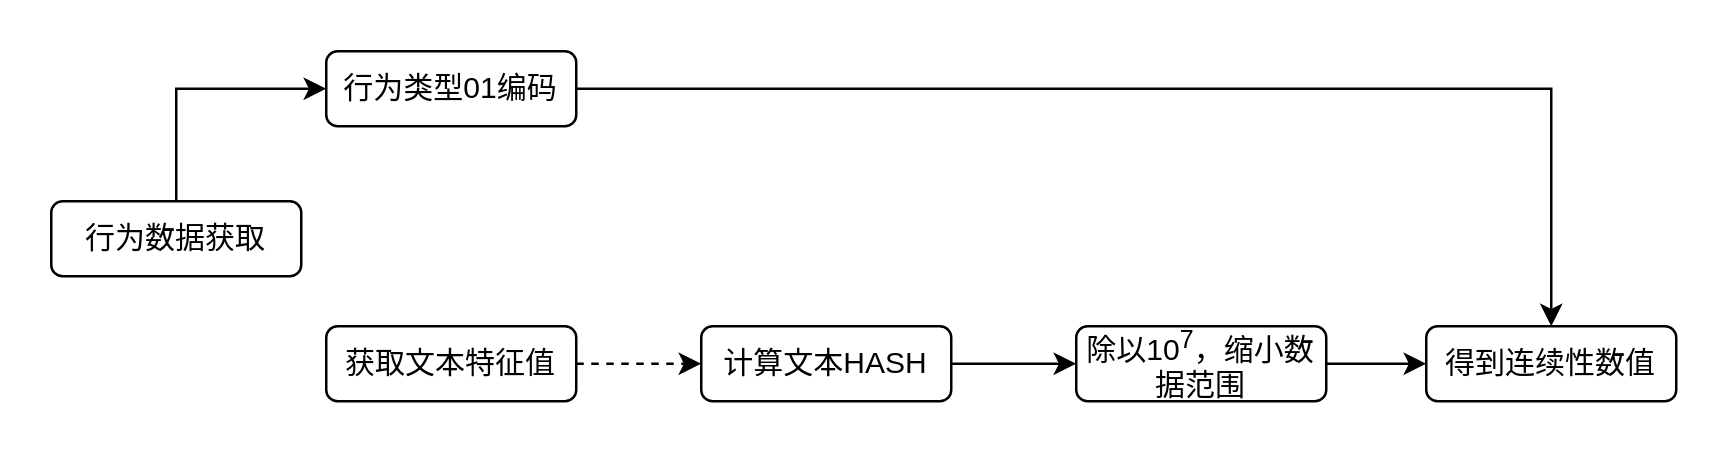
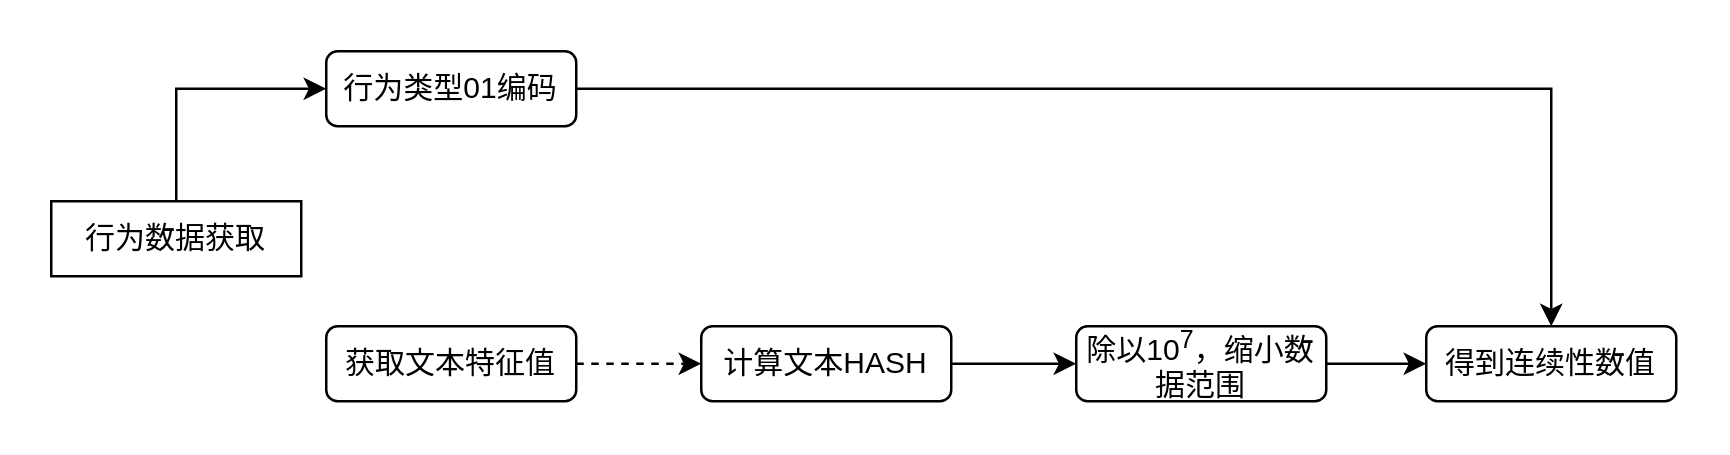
  <mxCell id="0" />
  <mxCell id="1" parent="0" />
  <mxCell id="2" value="" style="edgeStyle=orthogonalEdgeStyle;rounded=0;orthogonalLoop=1;jettySize=auto;html=1;" edge="1" parent="1" source="3" target="5"><mxGeometry relative="1" as="geometry"><Array as="points"><mxPoint x="70" y="35" /></Array></mxGeometry></mxCell>
- <mxCell id="3" value="行为数据获取" style="rounded=1;whiteSpace=wrap;html=1;" vertex="1" parent="1"><mxGeometry x="20" y="80" width="100" height="30" as="geometry" /></mxCell>
+ <mxCell id="3" value="行为数据获取" style="whiteSpace=wrap;html=1;rounded=0;" vertex="1" parent="1"><mxGeometry x="20" y="80" width="100" height="30" as="geometry" /></mxCell>
  <mxCell id="4" style="edgeStyle=orthogonalEdgeStyle;rounded=0;orthogonalLoop=1;jettySize=auto;html=1;" edge="1" parent="1" source="5" target="12"><mxGeometry relative="1" as="geometry" /></mxCell>
  <mxCell id="5" value="行为类型01编码" style="rounded=1;whiteSpace=wrap;html=1;" vertex="1" parent="1"><mxGeometry x="130" y="20" width="100" height="30" as="geometry" /></mxCell>
  <mxCell id="6" value="" style="edgeStyle=orthogonalEdgeStyle;rounded=0;orthogonalLoop=1;jettySize=auto;html=1;dashed=1;" edge="1" parent="1" source="7" target="9"><mxGeometry relative="1" as="geometry" /></mxCell>
  <mxCell id="7" value="获取文本特征值" style="rounded=1;whiteSpace=wrap;html=1;" vertex="1" parent="1"><mxGeometry x="130" y="130" width="100" height="30" as="geometry" /></mxCell>
  <mxCell id="8" value="" style="edgeStyle=orthogonalEdgeStyle;rounded=0;orthogonalLoop=1;jettySize=auto;html=1;" edge="1" parent="1" source="9" target="11"><mxGeometry relative="1" as="geometry" /></mxCell>
  <mxCell id="9" value="计算文本HASH" style="rounded=1;whiteSpace=wrap;html=1;" vertex="1" parent="1"><mxGeometry x="280" y="130" width="100" height="30" as="geometry" /></mxCell>
  <mxCell id="10" value="" style="edgeStyle=orthogonalEdgeStyle;rounded=0;orthogonalLoop=1;jettySize=auto;html=1;" edge="1" parent="1" source="11" target="12"><mxGeometry relative="1" as="geometry" /></mxCell>
  <mxCell id="11" value="除以10&lt;sup&gt;7&lt;/sup&gt;，缩小数据范围" style="rounded=1;whiteSpace=wrap;html=1;" vertex="1" parent="1"><mxGeometry x="430" y="130" width="100" height="30" as="geometry" /></mxCell>
  <mxCell id="12" value="得到连续性数值" style="rounded=1;whiteSpace=wrap;html=1;" vertex="1" parent="1"><mxGeometry x="570" y="130" width="100" height="30" as="geometry" /></mxCell>
